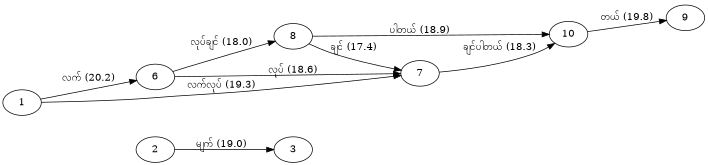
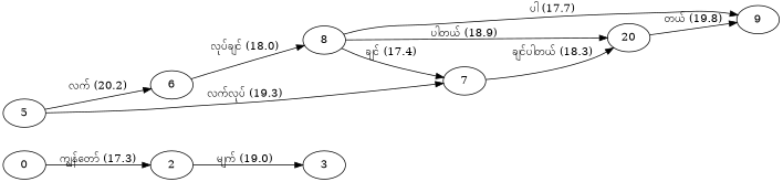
  digraph {
    rankdir=LR
+   0
    2
    3
-   5 [label=1]
+   5
    6
    7
    8
-   10
+   10 [label=20]
    9
+   0 -> 2 [label="ကျွန်တော် (17.3)"]
    2 -> 3 [label="မျက် (19.0)"]
    5 -> 6 [label="လက် (20.2)"]
    5 -> 7 [label="လက်လုပ် (19.3)"]
-   6 -> 7 [label="လုပ် (18.6)"]
    6 -> 8 [label="လုပ်ချင် (18.0)"]
    7 -> 10 [label="ချင်ပါတယ် (18.3)"]
    8 -> 7 [label="ချင် (17.4)"]
    8 -> 10 [label="ပါတယ် (18.9)"]
+   8 -> 9 [label="ပါ (17.7)"]
    10 -> 9 [label="တယ် (19.8)"]
  }
